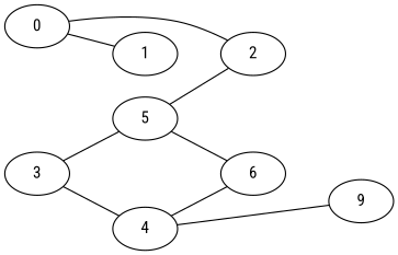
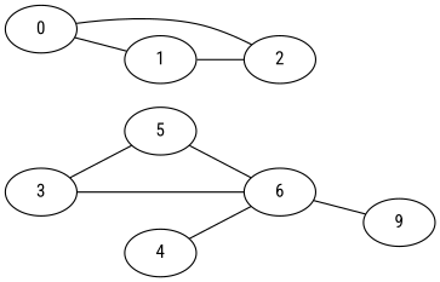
  strict graph {
    fontname="Roboto Condensed"
    rankdir=LR
    node [fontname="Roboto Condensed"]
    edge [fontname="Roboto Condensed"]
    0
    2
    1
    3
    5
    4
    6
    n8 [label=9]
    0 -- 2
    0 -- 1
-   5 -- 2
+   1 -- 2
    3 -- 5
-   3 -- 4
+   3 -- 6
    5 -- 6
    4 -- 6
-   4 -- n8
+   6 -- n8
  }
